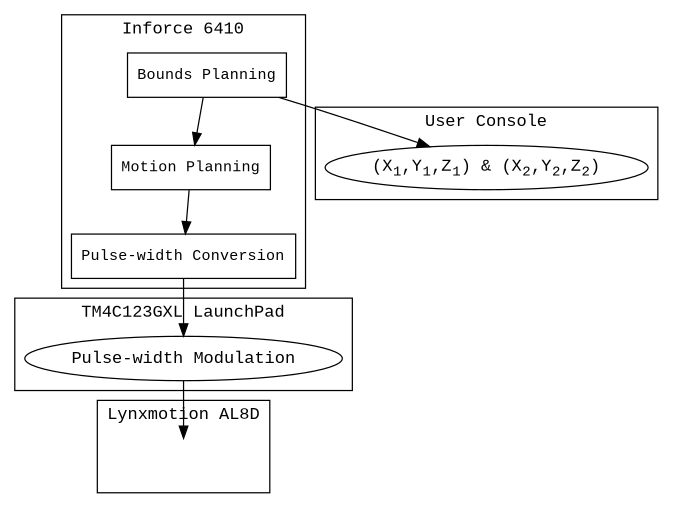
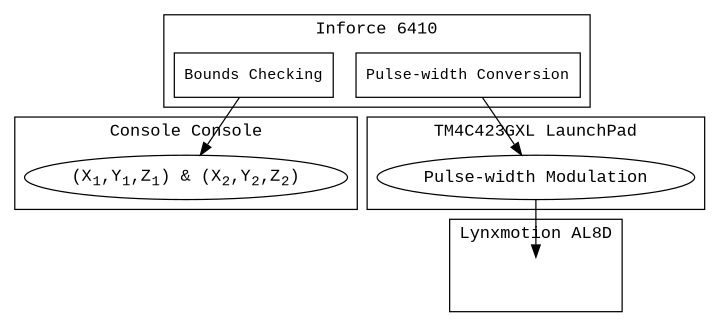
  digraph {
    compound=true
    fontname="Liberation Mono"
    labeljust=c
    node [fontname="Liberation Mono"]
    edge [fontname="Liberation Mono"]
-   n1 [fontsize=12 label="Bounds Planning" shape=box]
-   n2 [fontsize=12 label="Motion Planning" shape=box]
+   n1 [fontsize=12 label="Bounds Checking" shape=box]
    n3 [fontsize=12 label="Pulse-width Conversion" shape=box]
    n4 [label=<(X<SUB>1</SUB>,Y<SUB>1</SUB>,Z<SUB>1</SUB>) &amp; (X<SUB>2</SUB>,Y<SUB>2</SUB>,Z<SUB>2</SUB>)>]
    n5 [label="Pulse-width Modulation"]
    al5d [style=invis]
    subgraph cluster_1 {
      label="Inforce 6410"
      n1
-     n2
      n3
    }
    subgraph cluster_2 {
-     label="User Console"
+     label="Console Console"
      n4
    }
    subgraph cluster_3 {
-     label="TM4C123GXL LaunchPad"
+     label="TM4C423GXL LaunchPad"
      n5
    }
    subgraph cluster_4 {
      label="Lynxmotion AL8D"
      al5d
    }
-   n1 -> n2
    n1 -> n4
-   n2 -> n3
    n3 -> n5
    n5 -> al5d
  }
